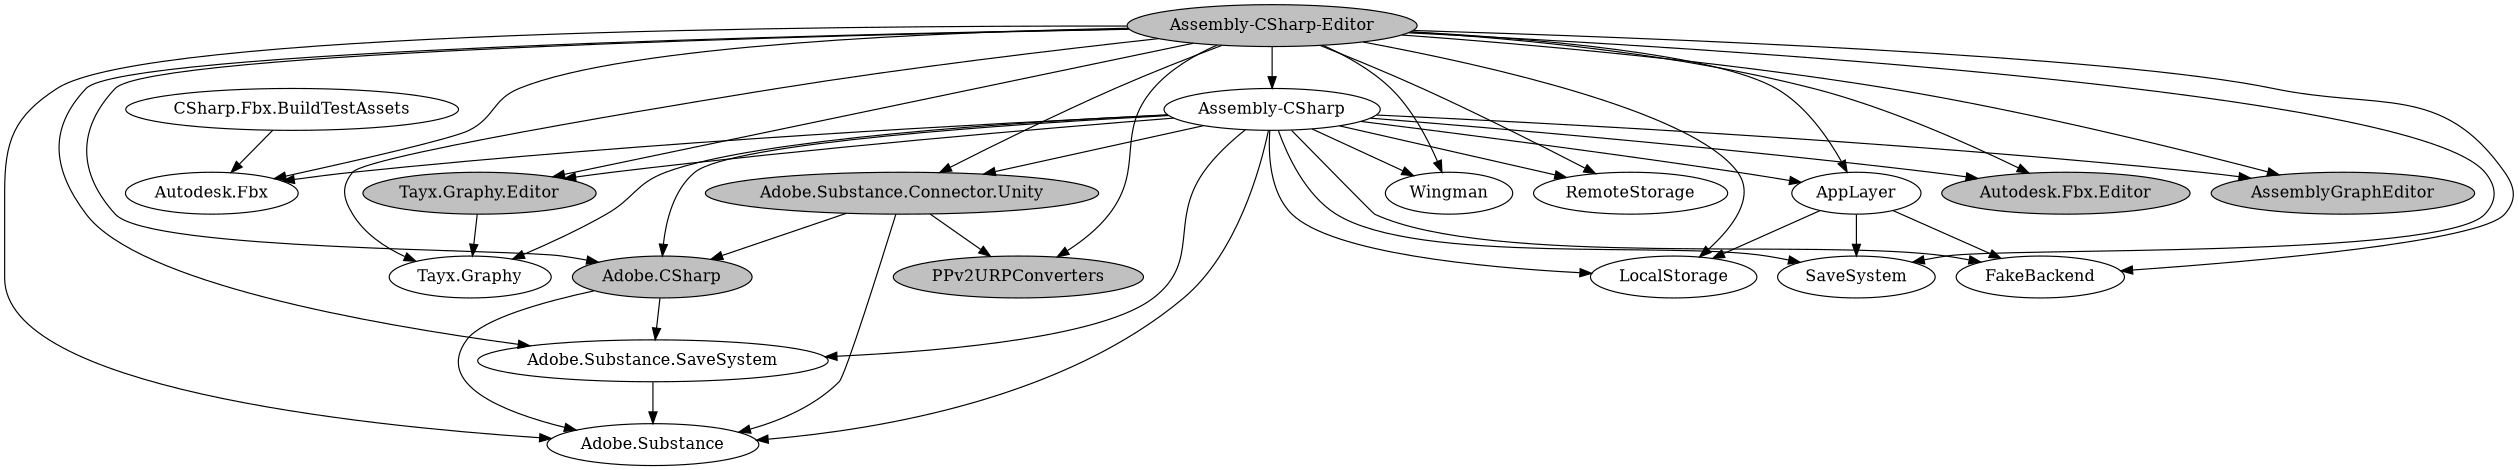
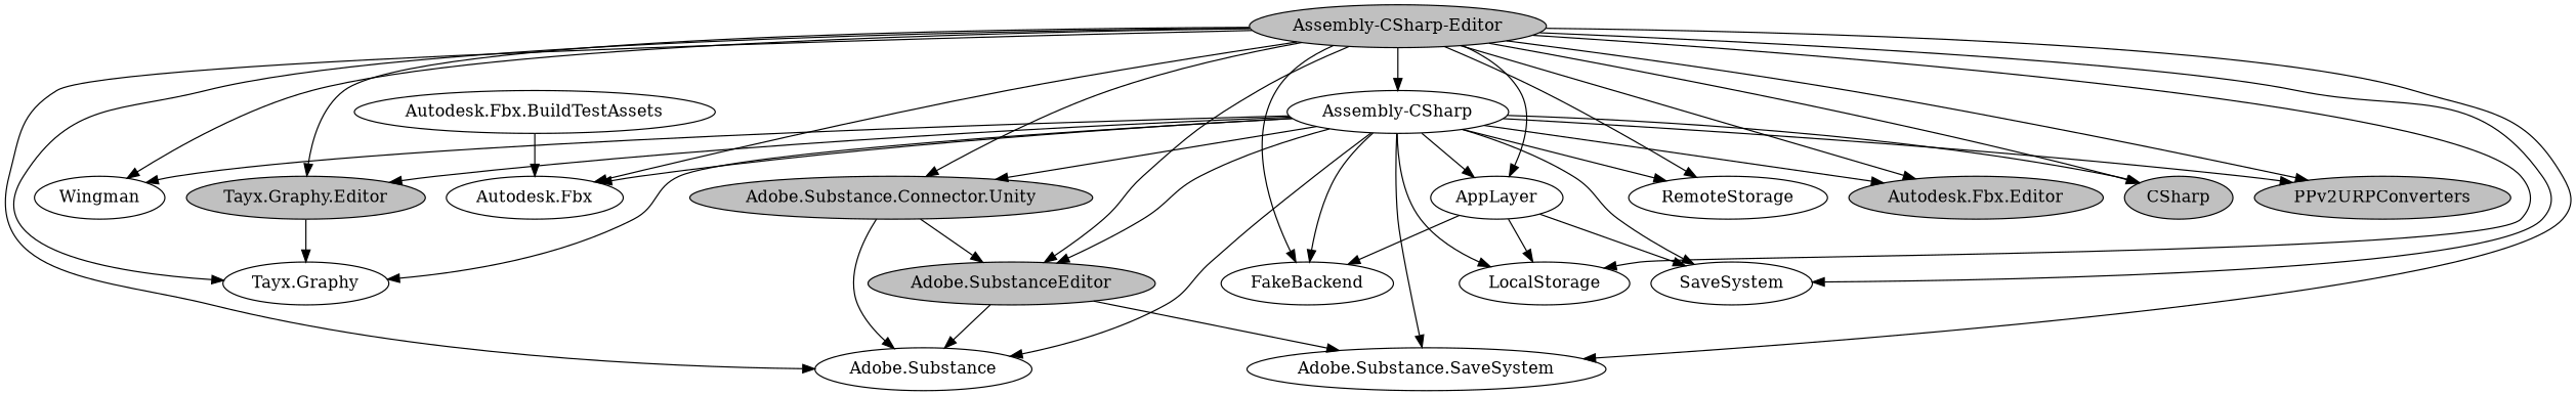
  digraph {
    PPv2URPConverters [fillcolor=gray style=filled]
    n2 [label="Adobe.Substance.SaveSystem"]
    "Adobe.Substance"
-   "Adobe.SubstanceEditor" [fillcolor=gray style=filled label="Adobe.CSharp"]
+   "Adobe.SubstanceEditor" [fillcolor=gray style=filled]
    "Assembly-CSharp"
    "Autodesk.Fbx"
    "Tayx.Graphy"
    SaveSystem
    Wingman
    "Tayx.Graphy.Editor" [fillcolor=gray style=filled]
    AppLayer
    RemoteStorage
    "Adobe.Substance.Connector.Unity" [fillcolor=gray style=filled]
    FakeBackend
    "Autodesk.Fbx.Editor" [fillcolor=gray style=filled]
    LocalStorage
-   AssemblyGraphEditor [fillcolor=gray style=filled]
+   AssemblyGraphEditor [fillcolor=gray style=filled label=CSharp]
    "Assembly-CSharp-Editor" [fillcolor=gray style=filled]
-   "Autodesk.Fbx.BuildTestAssets" [label="CSharp.Fbx.BuildTestAssets"]
-   n2 -> "Adobe.Substance"
+   "Autodesk.Fbx.BuildTestAssets"
    "Adobe.SubstanceEditor" -> n2
    "Adobe.SubstanceEditor" -> "Adobe.Substance"
-   "Adobe.Substance.Connector.Unity" -> PPv2URPConverters
+   "Assembly-CSharp" -> PPv2URPConverters
    "Assembly-CSharp" -> n2
    "Assembly-CSharp" -> "Adobe.Substance"
    "Assembly-CSharp" -> "Adobe.SubstanceEditor"
    "Assembly-CSharp" -> "Autodesk.Fbx"
    "Assembly-CSharp" -> "Tayx.Graphy"
    "Assembly-CSharp" -> SaveSystem
    "Assembly-CSharp" -> Wingman
    "Assembly-CSharp" -> "Tayx.Graphy.Editor"
    "Assembly-CSharp" -> AppLayer
    "Assembly-CSharp" -> RemoteStorage
    "Assembly-CSharp" -> "Adobe.Substance.Connector.Unity"
    "Assembly-CSharp" -> FakeBackend
    "Assembly-CSharp" -> "Autodesk.Fbx.Editor"
    "Assembly-CSharp" -> LocalStorage
    "Assembly-CSharp" -> AssemblyGraphEditor
    "Tayx.Graphy.Editor" -> "Tayx.Graphy"
    AppLayer -> SaveSystem
    AppLayer -> FakeBackend
    AppLayer -> LocalStorage
    "Adobe.Substance.Connector.Unity" -> "Adobe.Substance"
    "Adobe.Substance.Connector.Unity" -> "Adobe.SubstanceEditor"
    "Assembly-CSharp-Editor" -> PPv2URPConverters
    "Assembly-CSharp-Editor" -> n2
    "Assembly-CSharp-Editor" -> "Adobe.Substance"
    "Assembly-CSharp-Editor" -> "Adobe.SubstanceEditor"
    "Assembly-CSharp-Editor" -> "Assembly-CSharp"
    "Assembly-CSharp-Editor" -> "Autodesk.Fbx"
    "Assembly-CSharp-Editor" -> "Tayx.Graphy"
    "Assembly-CSharp-Editor" -> SaveSystem
    "Assembly-CSharp-Editor" -> Wingman
    "Assembly-CSharp-Editor" -> "Tayx.Graphy.Editor"
    "Assembly-CSharp-Editor" -> AppLayer
    "Assembly-CSharp-Editor" -> RemoteStorage
    "Assembly-CSharp-Editor" -> "Adobe.Substance.Connector.Unity"
    "Assembly-CSharp-Editor" -> FakeBackend
    "Assembly-CSharp-Editor" -> "Autodesk.Fbx.Editor"
    "Assembly-CSharp-Editor" -> LocalStorage
    "Assembly-CSharp-Editor" -> AssemblyGraphEditor
    "Autodesk.Fbx.BuildTestAssets" -> "Autodesk.Fbx"
  }
